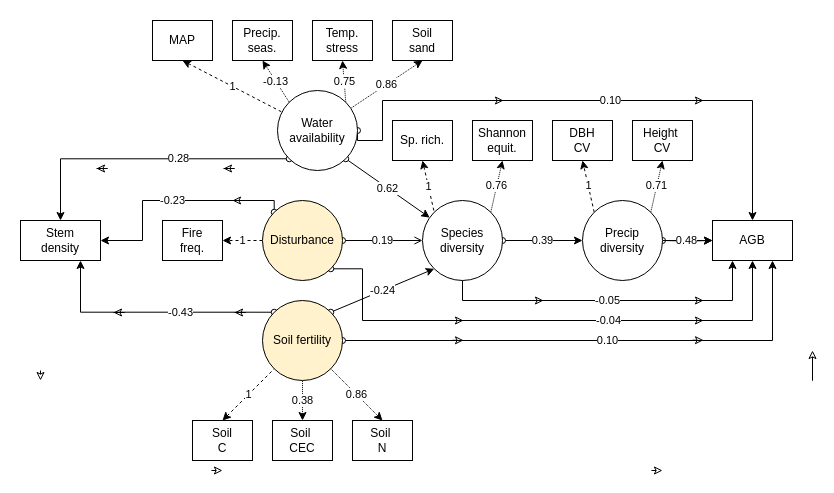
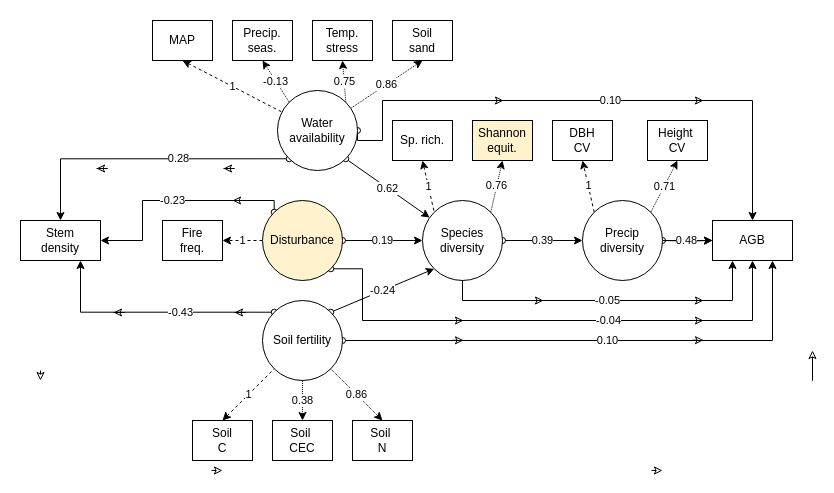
  <mxCell id="0" />
  <mxCell id="1" parent="0" />
  <mxCell id="2" value="0.39" style="edgeStyle=orthogonalEdgeStyle;rounded=0;orthogonalLoop=1;jettySize=auto;html=1;fontStyle=0;exitX=1;exitY=0.5;exitDx=0;exitDy=0;startArrow=oval;startFill=0;" parent="1" source="8" edge="1"><mxGeometry relative="1" as="geometry"><mxPoint x="542" y="240" as="sourcePoint" /><mxPoint x="582" y="240" as="targetPoint" /></mxGeometry></mxCell>
  <mxCell id="3" value="" style="edgeStyle=orthogonalEdgeStyle;rounded=0;orthogonalLoop=1;jettySize=auto;html=1;fontStyle=0" parent="1" target="4" edge="1"><mxGeometry relative="1" as="geometry"><mxPoint x="662" y="240" as="sourcePoint" /></mxGeometry></mxCell>
  <mxCell id="4" value="AGB" style="rounded=1;whiteSpace=wrap;html=1;fontSize=12;glass=0;strokeWidth=1;shadow=0;arcSize=0;align=center;fontStyle=0" parent="1" vertex="1"><mxGeometry x="712" y="220" width="80" height="40" as="geometry" /></mxCell>
  <mxCell id="5" value="Stem&lt;br&gt;density" style="rounded=1;whiteSpace=wrap;html=1;fontSize=12;glass=0;strokeWidth=1;shadow=0;arcSize=0;align=center;fontStyle=0" parent="1" vertex="1"><mxGeometry x="20" y="220" width="80" height="40" as="geometry" /></mxCell>
  <mxCell id="6" value="0.76" style="edgeStyle=none;rounded=0;orthogonalLoop=1;jettySize=auto;html=1;exitX=1;exitY=0;exitDx=0;exitDy=0;entryX=0.5;entryY=1;entryDx=0;entryDy=0;dashed=1;dashPattern=1 1;" parent="1" source="8" target="28" edge="1"><mxGeometry relative="1" as="geometry" /></mxCell>
  <mxCell id="7" value="-0.05" style="edgeStyle=orthogonalEdgeStyle;rounded=0;orthogonalLoop=1;jettySize=auto;html=1;exitX=0.5;exitY=1;exitDx=0;exitDy=0;entryX=0.25;entryY=1;entryDx=0;entryDy=0;startArrow=none;startFill=0;endArrow=classic;endFill=1;" parent="1" source="8" target="4" edge="1"><mxGeometry relative="1" as="geometry"><Array as="points"><mxPoint x="462" y="300" /><mxPoint x="732" y="300" /></Array></mxGeometry></mxCell>
  <mxCell id="8" value="Species&lt;br&gt;diversity" style="ellipse;whiteSpace=wrap;html=1;aspect=fixed;" parent="1" vertex="1"><mxGeometry x="422" y="200" width="80" height="80" as="geometry" /></mxCell>
  <mxCell id="9" value="1" style="rounded=0;orthogonalLoop=1;jettySize=auto;html=1;exitX=0;exitY=0;exitDx=0;exitDy=0;entryX=0.5;entryY=1;entryDx=0;entryDy=0;dashed=1;" parent="1" source="12" target="29" edge="1"><mxGeometry relative="1" as="geometry" /></mxCell>
  <mxCell id="10" value="0.71" style="rounded=0;orthogonalLoop=1;jettySize=auto;html=1;exitX=1;exitY=0;exitDx=0;exitDy=0;entryX=0.5;entryY=1;entryDx=0;entryDy=0;dashed=1;dashPattern=1 1;" parent="1" source="12" target="30" edge="1"><mxGeometry relative="1" as="geometry" /></mxCell>
  <mxCell id="11" value="0.48" style="edgeStyle=orthogonalEdgeStyle;rounded=0;orthogonalLoop=1;jettySize=auto;html=1;startArrow=oval;startFill=0;endArrow=classic;endFill=1;" parent="1" source="12" target="4" edge="1"><mxGeometry x="-0.024" relative="1" as="geometry"><mxPoint as="offset" /></mxGeometry></mxCell>
  <mxCell id="12" value="Precip&lt;br&gt;diversity" style="ellipse;whiteSpace=wrap;html=1;aspect=fixed;" parent="1" vertex="1"><mxGeometry x="582" y="200" width="80" height="80" as="geometry" /></mxCell>
  <mxCell id="13" value="-0.24" style="edgeStyle=none;rounded=0;orthogonalLoop=1;jettySize=auto;html=1;exitX=1;exitY=0;exitDx=0;exitDy=0;entryX=0;entryY=1;entryDx=0;entryDy=0;startArrow=oval;startFill=0;" parent="1" source="16" target="8" edge="1"><mxGeometry relative="1" as="geometry" /></mxCell>
  <mxCell id="14" value="-0.43" style="edgeStyle=orthogonalEdgeStyle;rounded=0;orthogonalLoop=1;jettySize=auto;html=1;entryX=0.75;entryY=1;entryDx=0;entryDy=0;exitX=0;exitY=0;exitDx=0;exitDy=0;startArrow=oval;startFill=0;" parent="1" source="16" target="5" edge="1"><mxGeometry x="-0.234" relative="1" as="geometry"><mxPoint as="offset" /></mxGeometry></mxCell>
  <mxCell id="15" value="0.10" style="edgeStyle=orthogonalEdgeStyle;rounded=0;orthogonalLoop=1;jettySize=auto;html=1;entryX=0.75;entryY=1;entryDx=0;entryDy=0;startArrow=oval;startFill=0;endArrow=classic;endFill=1;" parent="1" source="16" target="4" edge="1"><mxGeometry x="0.038" relative="1" as="geometry"><Array as="points"><mxPoint x="772" y="340" /></Array><mxPoint as="offset" /></mxGeometry></mxCell>
- <mxCell id="16" value="Soil fertility" style="ellipse;whiteSpace=wrap;html=1;aspect=fixed;fillColor=#fff2cc;" parent="1" vertex="1"><mxGeometry x="262" y="300" width="80" height="80" as="geometry" /></mxCell>
+ <mxCell id="16" value="Soil fertility" style="ellipse;whiteSpace=wrap;html=1;aspect=fixed;" parent="1" vertex="1"><mxGeometry x="262" y="300" width="80" height="80" as="geometry" /></mxCell>
  <mxCell id="17" value="0.62" style="edgeStyle=none;rounded=0;orthogonalLoop=1;jettySize=auto;html=1;exitX=1;exitY=1;exitDx=0;exitDy=0;startArrow=oval;startFill=0;" parent="1" source="20" target="8" edge="1"><mxGeometry relative="1" as="geometry" /></mxCell>
  <mxCell id="18" value="0.28" style="rounded=0;orthogonalLoop=1;jettySize=auto;html=1;entryX=0.5;entryY=0;entryDx=0;entryDy=0;exitX=0;exitY=1;exitDx=0;exitDy=0;edgeStyle=orthogonalEdgeStyle;startArrow=oval;startFill=0;" parent="1" source="20" target="5" edge="1"><mxGeometry x="-0.234" relative="1" as="geometry"><mxPoint as="offset" /></mxGeometry></mxCell>
  <mxCell id="19" value="0.10" style="edgeStyle=orthogonalEdgeStyle;rounded=0;orthogonalLoop=1;jettySize=auto;html=1;exitX=1;exitY=0.5;exitDx=0;exitDy=0;startArrow=oval;startFill=0;endArrow=classic;endFill=1;entryX=0.5;entryY=0;entryDx=0;entryDy=0;" parent="1" source="20" target="4" edge="1"><mxGeometry x="0.072" relative="1" as="geometry"><mxPoint x="402" y="120" as="targetPoint" /><Array as="points"><mxPoint x="382" y="140" /><mxPoint x="382" y="100" /><mxPoint x="752" y="100" /></Array><mxPoint as="offset" /></mxGeometry></mxCell>
  <mxCell id="20" value="Water&lt;br&gt;availability" style="ellipse;whiteSpace=wrap;html=1;aspect=fixed;" parent="1" vertex="1"><mxGeometry x="277" y="90" width="80" height="80" as="geometry" /></mxCell>
- <mxCell id="21" value="0.19" style="edgeStyle=none;rounded=0;orthogonalLoop=1;jettySize=auto;html=1;startArrow=oval;startFill=0;endArrow=open;" parent="1" source="25" target="8" edge="1"><mxGeometry relative="1" as="geometry" /></mxCell>
+ <mxCell id="21" value="0.19" style="edgeStyle=none;rounded=0;orthogonalLoop=1;jettySize=auto;html=1;startArrow=oval;startFill=0;" parent="1" source="25" target="8" edge="1"><mxGeometry relative="1" as="geometry" /></mxCell>
  <mxCell id="22" value="-0.23" style="edgeStyle=orthogonalEdgeStyle;rounded=0;orthogonalLoop=1;jettySize=auto;html=1;exitX=0;exitY=0;exitDx=0;exitDy=0;startArrow=oval;startFill=0;" parent="1" source="25" edge="1"><mxGeometry relative="1" as="geometry"><mxPoint x="100" y="240" as="targetPoint" /><Array as="points"><mxPoint x="274" y="200" /><mxPoint y="200" x="142" /><mxPoint y="240" x="142" /></Array></mxGeometry></mxCell>
  <mxCell id="23" value="1" style="edgeStyle=orthogonalEdgeStyle;rounded=0;orthogonalLoop=1;jettySize=auto;html=1;startArrow=none;startFill=0;endArrow=classic;endFill=1;dashed=1;" parent="1" source="25" target="43" edge="1"><mxGeometry relative="1" as="geometry" /></mxCell>
  <mxCell id="24" value="-0.04" style="edgeStyle=orthogonalEdgeStyle;rounded=0;orthogonalLoop=1;jettySize=auto;html=1;exitX=1;exitY=1;exitDx=0;exitDy=0;entryX=0.5;entryY=1;entryDx=0;entryDy=0;startArrow=oval;startFill=0;endArrow=classic;endFill=1;" parent="1" source="25" target="4" edge="1"><mxGeometry x="0.233" relative="1" as="geometry"><Array as="points"><mxPoint x="362" y="268" /><mxPoint x="362" y="320" /><mxPoint x="752" y="320" /></Array><mxPoint as="offset" /></mxGeometry></mxCell>
  <mxCell id="25" value="Disturbance" style="ellipse;whiteSpace=wrap;html=1;aspect=fixed;fillColor=#fff2cc;" parent="1" vertex="1"><mxGeometry x="262" y="200" width="80" height="80" as="geometry" /></mxCell>
  <mxCell id="26" value="1" style="rounded=0;orthogonalLoop=1;jettySize=auto;html=1;exitX=0.5;exitY=1;exitDx=0;exitDy=0;entryX=0;entryY=0;entryDx=0;entryDy=0;startArrow=classic;startFill=1;endArrow=none;endFill=0;dashed=1;" parent="1" source="27" target="8" edge="1"><mxGeometry relative="1" as="geometry"><mxPoint x="463.716" y="221.716" as="targetPoint" /></mxGeometry></mxCell>
  <mxCell id="27" value="Sp. rich." style="rounded=1;whiteSpace=wrap;html=1;fontSize=12;glass=0;strokeWidth=1;shadow=0;arcSize=0;align=center;fontStyle=0" parent="1" vertex="1"><mxGeometry x="392" y="120" width="60" height="40" as="geometry" /></mxCell>
- <mxCell id="28" value="Shannon equit." style="rounded=1;whiteSpace=wrap;html=1;fontSize=12;glass=0;strokeWidth=1;shadow=0;arcSize=0;align=center;fontStyle=0" parent="1" vertex="1"><mxGeometry x="472" y="120" width="60" height="40" as="geometry" /></mxCell>
+ <mxCell id="28" value="Shannon equit." style="rounded=1;whiteSpace=wrap;html=1;fontSize=12;glass=0;strokeWidth=1;shadow=0;arcSize=0;align=center;fontStyle=0;fillColor=#fff2cc;" parent="1" vertex="1"><mxGeometry x="472" y="120" width="60" height="40" as="geometry" /></mxCell>
  <mxCell id="29" value="DBH &lt;br&gt;CV" style="rounded=1;whiteSpace=wrap;html=1;fontSize=12;glass=0;strokeWidth=1;shadow=0;arcSize=0;align=center;fontStyle=0" parent="1" vertex="1"><mxGeometry x="552" y="120" width="60" height="40" as="geometry" /></mxCell>
- <mxCell id="30" value="Height&amp;nbsp;&lt;br&gt;CV" style="rounded=1;whiteSpace=wrap;html=1;fontSize=12;glass=0;strokeWidth=1;shadow=0;arcSize=0;align=center;fontStyle=0" parent="1" vertex="1"><mxGeometry x="632" y="120" width="60" height="40" as="geometry" /></mxCell>
+ <mxCell id="30" value="Height&amp;nbsp;&lt;br&gt;CV" style="rounded=1;whiteSpace=wrap;html=1;fontSize=12;glass=0;strokeWidth=1;shadow=0;arcSize=0;align=center;fontStyle=0" parent="1" vertex="1"><mxGeometry x="647" y="120" width="60" height="40" as="geometry" /></mxCell>
  <mxCell id="31" value="0.86" style="rounded=0;orthogonalLoop=1;jettySize=auto;html=1;exitX=0.5;exitY=1;exitDx=0;exitDy=0;dashed=1;dashPattern=1 1;startArrow=classic;startFill=1;endArrow=none;endFill=0;" parent="1" source="32" target="20" edge="1"><mxGeometry relative="1" as="geometry" /></mxCell>
  <mxCell id="32" value="Soil&lt;br&gt;sand" style="rounded=1;whiteSpace=wrap;html=1;fontSize=12;glass=0;strokeWidth=1;shadow=0;arcSize=0;align=center;fontStyle=0" parent="1" vertex="1"><mxGeometry x="392" y="20" width="60" height="40" as="geometry" /></mxCell>
  <mxCell id="33" value="0.75" style="rounded=0;orthogonalLoop=1;jettySize=auto;html=1;exitX=0.5;exitY=1;exitDx=0;exitDy=0;entryX=1;entryY=0;entryDx=0;entryDy=0;dashed=1;dashPattern=1 1;startArrow=classic;startFill=1;endArrow=none;endFill=0;" parent="1" source="34" target="20" edge="1"><mxGeometry relative="1" as="geometry" /></mxCell>
  <mxCell id="34" value="Temp.&lt;br&gt;stress" style="rounded=1;whiteSpace=wrap;html=1;fontSize=12;glass=0;strokeWidth=1;shadow=0;arcSize=0;align=center;fontStyle=0" parent="1" vertex="1"><mxGeometry x="312" y="20" width="60" height="40" as="geometry" /></mxCell>
  <mxCell id="35" value="-0.13" style="rounded=0;orthogonalLoop=1;jettySize=auto;html=1;exitX=0.5;exitY=1;exitDx=0;exitDy=0;entryX=0;entryY=0;entryDx=0;entryDy=0;dashed=1;dashPattern=1 1;startArrow=classic;startFill=1;endArrow=none;endFill=0;" parent="1" source="36" target="20" edge="1"><mxGeometry relative="1" as="geometry" /></mxCell>
  <mxCell id="36" value="Precip.&lt;br&gt;seas." style="rounded=1;whiteSpace=wrap;html=1;fontSize=12;glass=0;strokeWidth=1;shadow=0;arcSize=0;align=center;fontStyle=0" parent="1" vertex="1"><mxGeometry x="232" y="20" width="60" height="40" as="geometry" /></mxCell>
  <mxCell id="37" value="0.86" style="rounded=0;orthogonalLoop=1;jettySize=auto;html=1;exitX=0.5;exitY=0;exitDx=0;exitDy=0;entryX=1;entryY=1;entryDx=0;entryDy=0;dashed=1;dashPattern=1 1;startArrow=classic;startFill=1;endArrow=none;endFill=0;" parent="1" source="38" target="16" edge="1"><mxGeometry relative="1" as="geometry" /></mxCell>
  <mxCell id="38" value="Soil&amp;nbsp;&lt;br&gt;N" style="rounded=1;whiteSpace=wrap;html=1;fontSize=12;glass=0;strokeWidth=1;shadow=0;arcSize=0;align=center;fontStyle=0" parent="1" vertex="1"><mxGeometry x="352" y="420" width="60" height="40" as="geometry" /></mxCell>
  <mxCell id="39" value="0.38" style="rounded=0;orthogonalLoop=1;jettySize=auto;html=1;exitX=0.5;exitY=0;exitDx=0;exitDy=0;entryX=0.5;entryY=1;entryDx=0;entryDy=0;dashed=1;dashPattern=1 1;startArrow=classic;startFill=1;endArrow=none;endFill=0;" parent="1" source="40" target="16" edge="1"><mxGeometry relative="1" as="geometry" /></mxCell>
  <mxCell id="40" value="Soil&amp;nbsp;&lt;br&gt;CEC" style="rounded=1;whiteSpace=wrap;html=1;fontSize=12;glass=0;strokeWidth=1;shadow=0;arcSize=0;align=center;fontStyle=0" parent="1" vertex="1"><mxGeometry x="272" y="420" width="60" height="40" as="geometry" /></mxCell>
  <mxCell id="41" value="1" style="rounded=0;orthogonalLoop=1;jettySize=auto;html=1;exitX=0.5;exitY=0;exitDx=0;exitDy=0;entryX=0;entryY=1;entryDx=0;entryDy=0;dashed=1;startArrow=classic;startFill=1;endArrow=none;endFill=0;" parent="1" source="42" target="16" edge="1"><mxGeometry relative="1" as="geometry" /></mxCell>
  <mxCell id="42" value="Soil&lt;br&gt;C" style="rounded=1;whiteSpace=wrap;html=1;fontSize=12;glass=0;strokeWidth=1;shadow=0;arcSize=0;align=center;fontStyle=0" parent="1" vertex="1"><mxGeometry x="192" y="420" width="60" height="40" as="geometry" /></mxCell>
  <mxCell id="43" value="Fire&lt;br&gt;freq." style="rounded=1;whiteSpace=wrap;html=1;fontSize=12;glass=0;strokeWidth=1;shadow=0;arcSize=0;align=center;fontStyle=0" parent="1" vertex="1"><mxGeometry x="162" y="220" width="60" height="40" as="geometry" /></mxCell>
  <mxCell id="44" value="1" style="rounded=0;orthogonalLoop=1;jettySize=auto;html=1;exitX=0.5;exitY=1;exitDx=0;exitDy=0;startArrow=classic;startFill=1;endArrow=none;endFill=0;dashed=1;" parent="1" source="45" target="20" edge="1"><mxGeometry relative="1" as="geometry" /></mxCell>
  <mxCell id="45" value="MAP" style="rounded=1;whiteSpace=wrap;html=1;fontSize=12;glass=0;strokeWidth=1;shadow=0;arcSize=0;align=center;fontStyle=0" parent="1" vertex="1"><mxGeometry x="152" y="20" width="60" height="40" as="geometry" /></mxCell>
  <mxCell id="46" style="edgeStyle=orthogonalEdgeStyle;rounded=0;orthogonalLoop=1;jettySize=auto;html=1;fontStyle=0;endArrow=classic;endFill=0;" parent="1" edge="1"><mxGeometry relative="1" as="geometry"><mxPoint x="472" y="100" as="sourcePoint" /><mxPoint x="503" y="100" as="targetPoint" /></mxGeometry></mxCell>
  <mxCell id="47" style="edgeStyle=orthogonalEdgeStyle;rounded=0;orthogonalLoop=1;jettySize=auto;html=1;fontStyle=0;endArrow=classic;endFill=0;" parent="1" edge="1"><mxGeometry relative="1" as="geometry"><mxPoint x="672" y="100" as="sourcePoint" /><mxPoint x="703" y="100" as="targetPoint" /></mxGeometry></mxCell>
  <mxCell id="48" style="edgeStyle=orthogonalEdgeStyle;rounded=0;orthogonalLoop=1;jettySize=auto;html=1;fontStyle=0;endArrow=classic;endFill=0;" parent="1" edge="1"><mxGeometry relative="1" as="geometry"><mxPoint x="512" y="300" as="sourcePoint" /><mxPoint x="543" y="300" as="targetPoint" /></mxGeometry></mxCell>
  <mxCell id="49" style="edgeStyle=orthogonalEdgeStyle;rounded=0;orthogonalLoop=1;jettySize=auto;html=1;fontStyle=0;endArrow=classic;endFill=0;" parent="1" edge="1"><mxGeometry relative="1" as="geometry"><mxPoint x="672" y="300" as="sourcePoint" /><mxPoint x="703" y="300" as="targetPoint" /></mxGeometry></mxCell>
  <mxCell id="50" style="edgeStyle=orthogonalEdgeStyle;rounded=0;orthogonalLoop=1;jettySize=auto;html=1;fontStyle=0;endArrow=classic;endFill=0;" parent="1" edge="1"><mxGeometry relative="1" as="geometry"><mxPoint x="432" y="320" as="sourcePoint" /><mxPoint x="463" y="320" as="targetPoint" /></mxGeometry></mxCell>
  <mxCell id="51" style="edgeStyle=orthogonalEdgeStyle;rounded=0;orthogonalLoop=1;jettySize=auto;html=1;fontStyle=0;endArrow=classic;endFill=0;" parent="1" edge="1"><mxGeometry relative="1" as="geometry"><mxPoint x="672" y="320" as="sourcePoint" /><mxPoint x="703" y="320" as="targetPoint" /></mxGeometry></mxCell>
  <mxCell id="52" style="edgeStyle=orthogonalEdgeStyle;rounded=0;orthogonalLoop=1;jettySize=auto;html=1;fontStyle=0;endArrow=classic;endFill=0;" parent="1" edge="1"><mxGeometry relative="1" as="geometry"><mxPoint x="692" y="340" as="sourcePoint" /><mxPoint x="703" y="339.71" as="targetPoint" /><Array as="points"><mxPoint x="703" y="340" /><mxPoint x="703" y="340" /></Array></mxGeometry></mxCell>
  <mxCell id="53" style="edgeStyle=orthogonalEdgeStyle;rounded=0;orthogonalLoop=1;jettySize=auto;html=1;fontStyle=0;endArrow=classic;endFill=0;" parent="1" edge="1"><mxGeometry relative="1" as="geometry"><mxPoint x="452" y="340.09" as="sourcePoint" /><mxPoint x="463" y="339.8" as="targetPoint" /><Array as="points"><mxPoint x="463" y="340.09" /><mxPoint x="463" y="340.09" /></Array></mxGeometry></mxCell>
  <mxCell id="54" style="edgeStyle=orthogonalEdgeStyle;rounded=0;orthogonalLoop=1;jettySize=auto;html=1;fontStyle=0;endArrow=classic;endFill=0;" parent="1" edge="1"><mxGeometry relative="1" as="geometry"><mxPoint x="210.97" y="470.29" as="sourcePoint" /><mxPoint x="221.97" y="470" as="targetPoint" /><Array as="points"><mxPoint x="221.97" y="470.29" /><mxPoint x="221.97" y="470.29" /></Array></mxGeometry></mxCell>
  <mxCell id="55" style="edgeStyle=orthogonalEdgeStyle;rounded=0;orthogonalLoop=1;jettySize=auto;html=1;fontStyle=0;endArrow=classic;endFill=0;" parent="1" edge="1"><mxGeometry relative="1" as="geometry"><mxPoint x="650.97" y="470.29" as="sourcePoint" /><mxPoint x="661.97" y="470" as="targetPoint" /><Array as="points"><mxPoint x="661.97" y="470.29" /><mxPoint x="661.97" y="470.29" /></Array></mxGeometry></mxCell>
  <mxCell id="56" style="edgeStyle=orthogonalEdgeStyle;rounded=0;orthogonalLoop=1;jettySize=auto;html=1;fontStyle=0;endArrow=classic;endFill=0;" parent="1" edge="1"><mxGeometry relative="1" as="geometry"><mxPoint x="812" y="360" as="sourcePoint" /><mxPoint x="812" y="350" as="targetPoint" /><Array as="points"><mxPoint x="812" y="380" /></Array></mxGeometry></mxCell>
  <mxCell id="57" style="edgeStyle=orthogonalEdgeStyle;rounded=0;orthogonalLoop=1;jettySize=auto;html=1;fontStyle=0;endArrow=classic;endFill=0;" parent="1" edge="1"><mxGeometry relative="1" as="geometry"><mxPoint x="40" y="370" as="sourcePoint" /><mxPoint x="40" y="380" as="targetPoint" /><Array as="points"><mxPoint x="40" y="370" /><mxPoint x="40" y="370" /></Array></mxGeometry></mxCell>
  <mxCell id="58" style="edgeStyle=orthogonalEdgeStyle;rounded=0;orthogonalLoop=1;jettySize=auto;html=1;fontStyle=0;endArrow=classic;endFill=0;" parent="1" edge="1"><mxGeometry relative="1" as="geometry"><mxPoint x="223" y="168" as="sourcePoint" /><mxPoint x="223" y="168" as="targetPoint" /><Array as="points"><mxPoint x="234" y="168.09" /><mxPoint x="234" y="168.09" /></Array></mxGeometry></mxCell>
  <mxCell id="59" style="edgeStyle=orthogonalEdgeStyle;rounded=0;orthogonalLoop=1;jettySize=auto;html=1;fontStyle=0;endArrow=classic;endFill=0;" parent="1" edge="1"><mxGeometry relative="1" as="geometry"><mxPoint x="96" y="168" as="sourcePoint" /><mxPoint x="96" y="168" as="targetPoint" /><Array as="points"><mxPoint x="107" y="168.09" /><mxPoint x="107" y="168.09" /></Array></mxGeometry></mxCell>
  <mxCell id="60" style="edgeStyle=orthogonalEdgeStyle;rounded=0;orthogonalLoop=1;jettySize=auto;html=1;fontStyle=0;endArrow=classic;endFill=0;" parent="1" edge="1"><mxGeometry relative="1" as="geometry"><mxPoint x="234" y="312" as="sourcePoint" /><mxPoint x="234" y="312" as="targetPoint" /><Array as="points"><mxPoint x="245" y="312.09" /><mxPoint x="245" y="312.09" /></Array></mxGeometry></mxCell>
  <mxCell id="61" style="edgeStyle=orthogonalEdgeStyle;rounded=0;orthogonalLoop=1;jettySize=auto;html=1;fontStyle=0;endArrow=classic;endFill=0;" parent="1" edge="1"><mxGeometry relative="1" as="geometry"><mxPoint x="113" y="312" as="sourcePoint" /><mxPoint x="113" y="312" as="targetPoint" /><Array as="points"><mxPoint x="124" y="312.09" /><mxPoint x="124" y="312.09" /></Array></mxGeometry></mxCell>
  <mxCell id="62" style="edgeStyle=orthogonalEdgeStyle;rounded=0;orthogonalLoop=1;jettySize=auto;html=1;fontStyle=0;endArrow=classic;endFill=0;" parent="1" edge="1"><mxGeometry relative="1" as="geometry"><mxPoint x="232" y="200" as="sourcePoint" /><mxPoint x="232" y="200" as="targetPoint" /><Array as="points"><mxPoint x="243" y="200.09" /><mxPoint x="243" y="200.09" /></Array></mxGeometry></mxCell>
